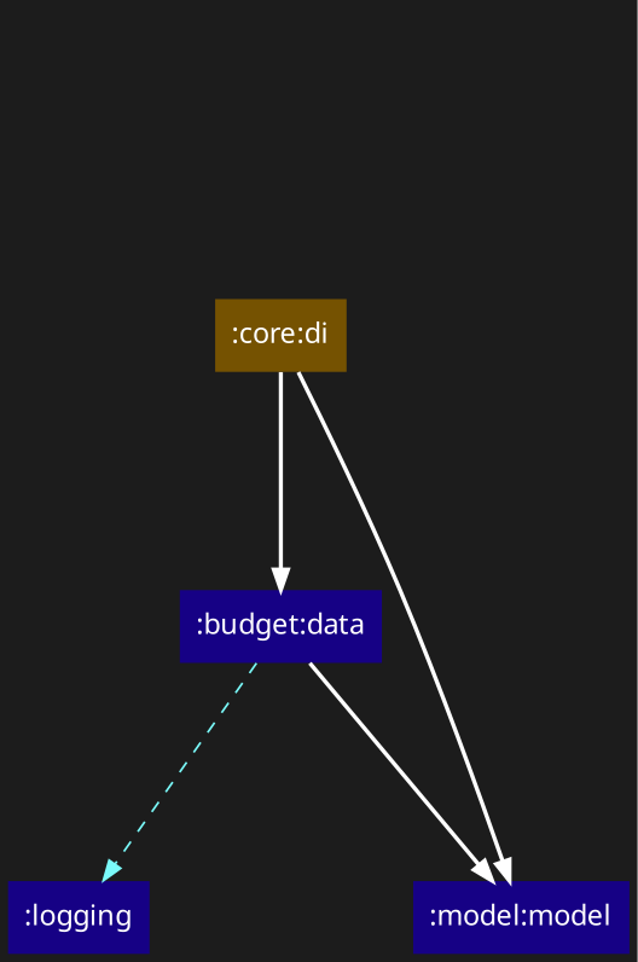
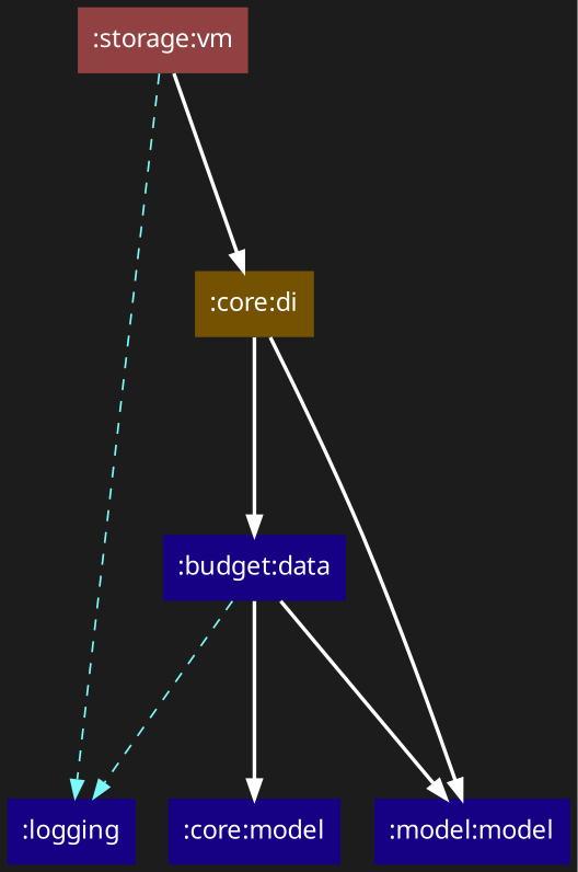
  digraph {
    bgcolor="#1c1c1c"
    fontname="Noto Sans"
    rankdir=TB
    ranksep=1.5
    node [color=transparent fillcolor="#160185" fontcolor=white fontname="Noto Sans" shape=box style=filled]
    edge [arrowhead=normal color=white fontname="Noto Sans" style=bold]
    n1 [label=":model:model"]
    ":budget:data"
+   ":core:model"
    ":logging"
    ":core:di" [fillcolor="#755201"]
+   ":storage:vm" [fillcolor="#914141"]
    ":budget:data" -> n1
+   ":budget:data" -> ":core:model"
    ":budget:data" -> ":logging" [color="#7afafa" style=dashed]
    ":core:di" -> n1
    ":core:di" -> ":budget:data"
+   ":storage:vm" -> ":logging" [color="#7afafa" style=dashed]
+   ":storage:vm" -> ":core:di"
  }
